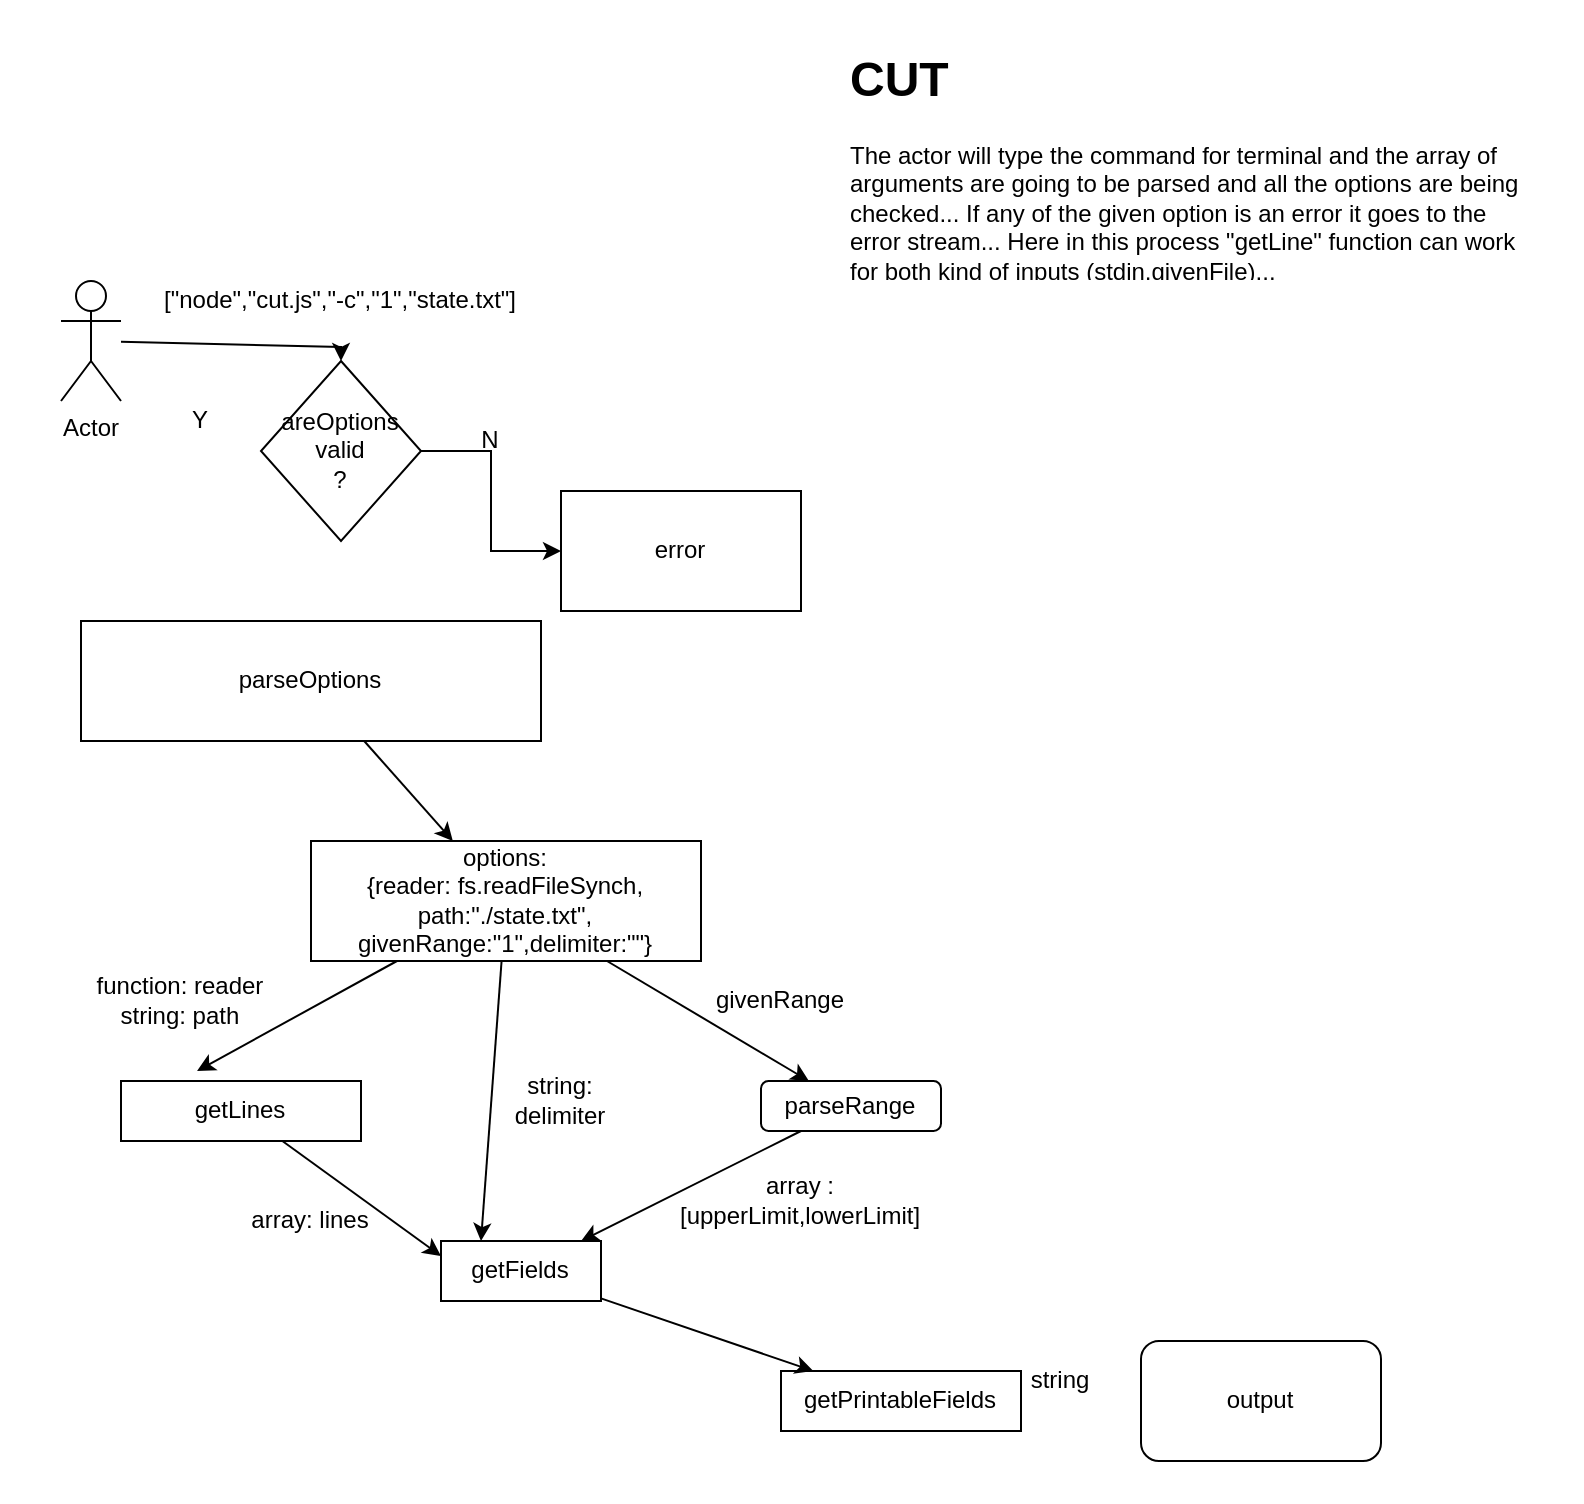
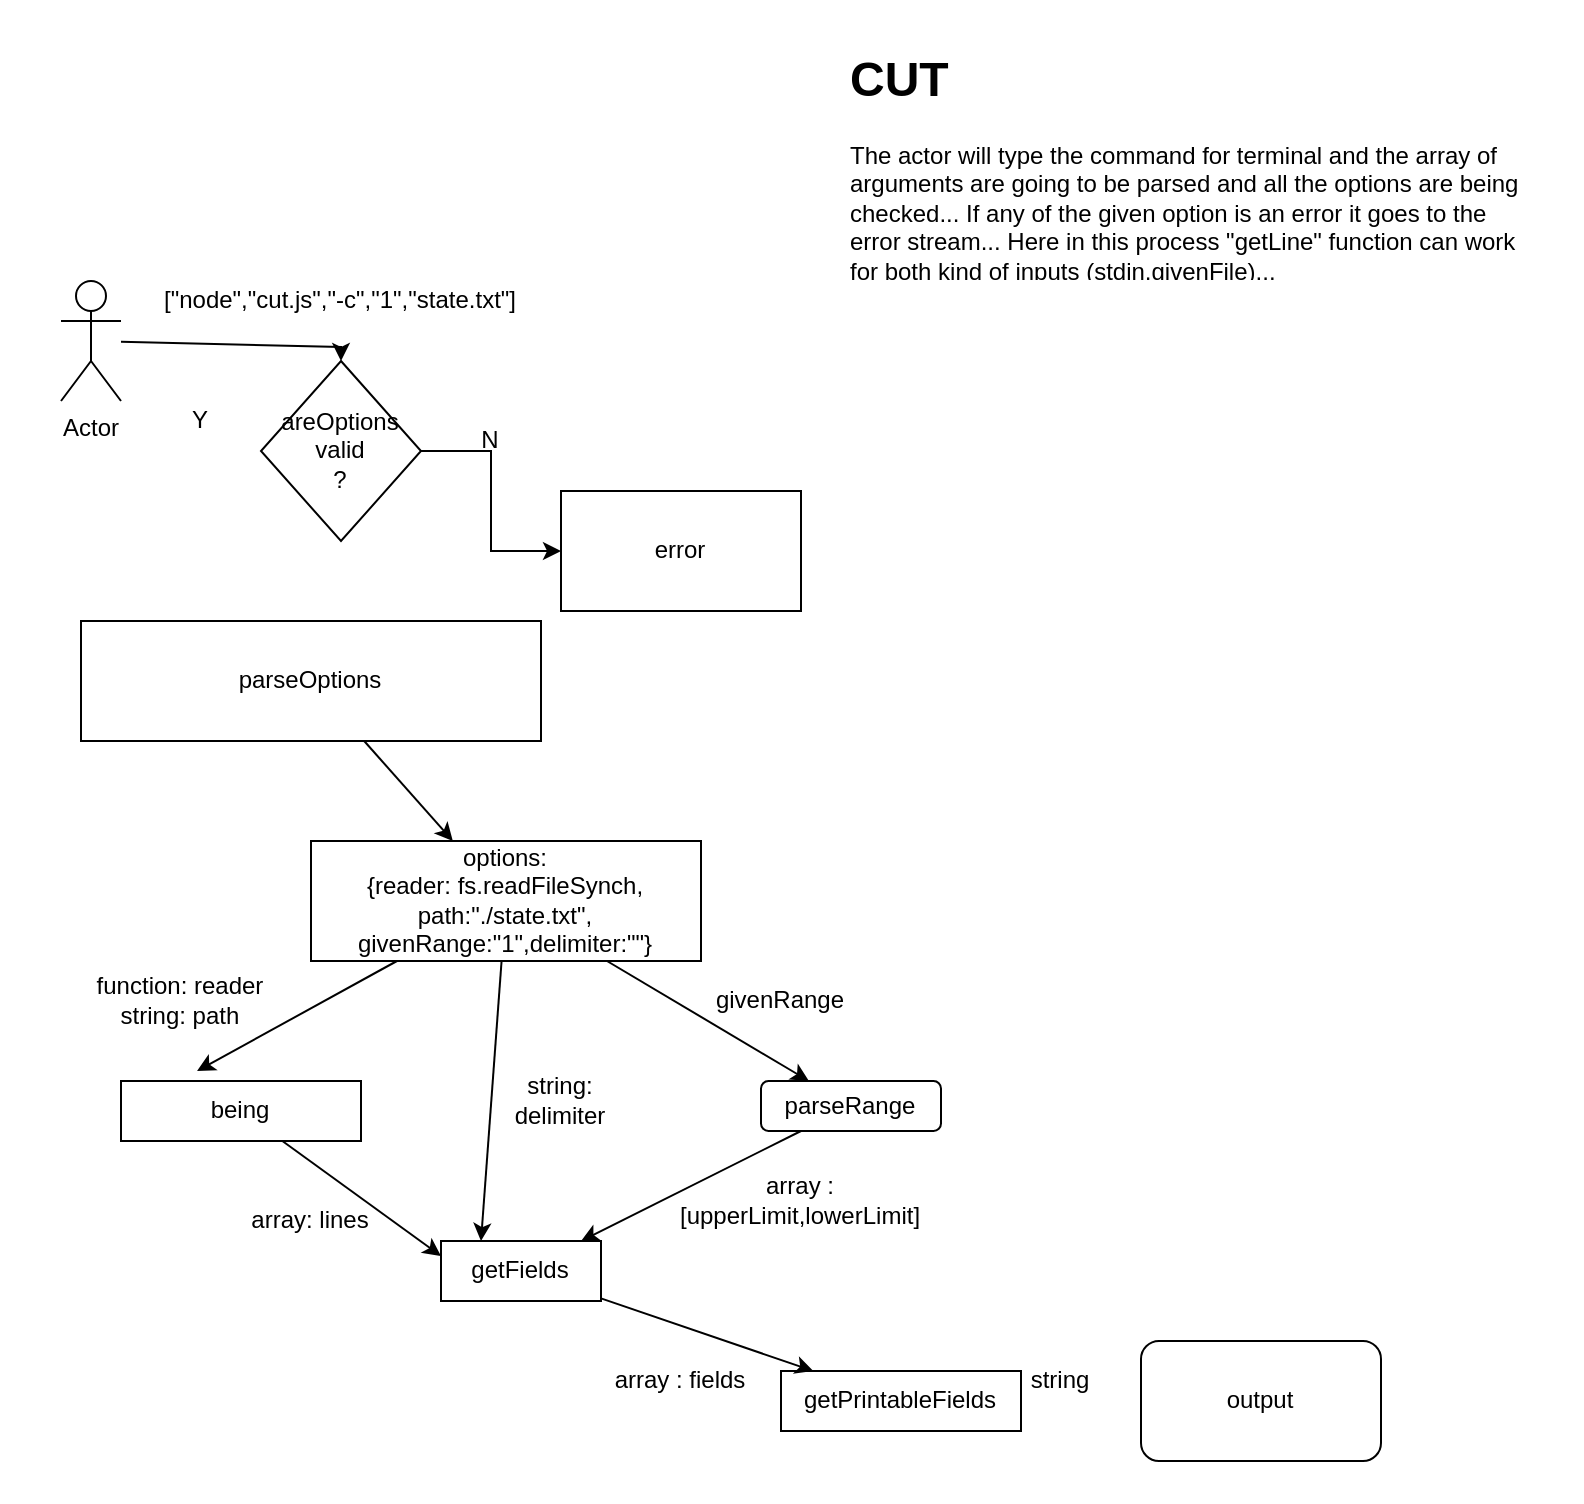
  <mxCell id="0" />
  <mxCell id="1" parent="0" />
  <mxCell id="2" value="getPrintableFields" style="rounded=0;whiteSpace=wrap;html=1;" parent="1" vertex="1"><mxGeometry x="390" y="685" width="120" height="30" as="geometry" /></mxCell>
  <mxCell id="3" value="output" style="rounded=1;whiteSpace=wrap;html=1;" parent="1" vertex="1"><mxGeometry x="570" y="670" width="120" height="60" as="geometry" /></mxCell>
  <mxCell id="4" value="string" style="text;html=1;strokeColor=none;fillColor=none;align=center;verticalAlign=middle;whiteSpace=wrap;rounded=0;" parent="1" vertex="1"><mxGeometry x="510" y="680" width="40" height="20" as="geometry" /></mxCell>
  <mxCell id="5" value="" style="edgeStyle=none;rounded=0;orthogonalLoop=1;jettySize=auto;html=1;" parent="1" source="6" target="2" edge="1"><mxGeometry relative="1" as="geometry" /></mxCell>
  <mxCell id="6" value="getFields" style="rounded=0;whiteSpace=wrap;html=1;" parent="1" vertex="1"><mxGeometry x="220" y="620" width="80" height="30" as="geometry" /></mxCell>
+ <mxCell id="7" value="array : fields" style="text;html=1;strokeColor=none;fillColor=none;align=center;verticalAlign=middle;whiteSpace=wrap;rounded=0;" parent="1" vertex="1"><mxGeometry x="300" y="680" width="80" height="20" as="geometry" /></mxCell>
  <mxCell id="8" style="edgeStyle=none;rounded=0;orthogonalLoop=1;jettySize=auto;html=1;entryX=0;entryY=0.25;entryDx=0;entryDy=0;" parent="1" source="9" target="6" edge="1"><mxGeometry relative="1" as="geometry" /></mxCell>
- <mxCell id="9" value="getLines" style="rounded=0;whiteSpace=wrap;html=1;" parent="1" vertex="1"><mxGeometry x="60" y="540" width="120" height="30" as="geometry" /></mxCell>
+ <mxCell id="9" value="being" style="rounded=0;whiteSpace=wrap;html=1;" parent="1" vertex="1"><mxGeometry x="60" y="540" width="120" height="30" as="geometry" /></mxCell>
  <mxCell id="10" value="array: lines" style="text;html=1;strokeColor=none;fillColor=none;align=center;verticalAlign=middle;whiteSpace=wrap;rounded=0;" parent="1" vertex="1"><mxGeometry x="120" y="600" width="70" height="20" as="geometry" /></mxCell>
  <mxCell id="11" value="" style="edgeStyle=none;rounded=0;orthogonalLoop=1;jettySize=auto;html=1;" parent="1" source="12" target="6" edge="1"><mxGeometry relative="1" as="geometry" /></mxCell>
  <mxCell id="12" value="parseRange" style="whiteSpace=wrap;html=1;rounded=1;" parent="1" vertex="1"><mxGeometry x="380" y="540" width="90" height="25" as="geometry" /></mxCell>
  <mxCell id="13" style="edgeStyle=none;rounded=0;orthogonalLoop=1;jettySize=auto;html=1;exitX=1;exitY=1;exitDx=0;exitDy=0;" parent="1" source="12" target="12" edge="1"><mxGeometry relative="1" as="geometry" /></mxCell>
  <mxCell id="14" style="edgeStyle=none;rounded=0;orthogonalLoop=1;jettySize=auto;html=1;exitX=0.5;exitY=1;exitDx=0;exitDy=0;" parent="1" source="12" target="12" edge="1"><mxGeometry relative="1" as="geometry" /></mxCell>
  <mxCell id="15" value="array : [upperLimit,lowerLimit]" style="text;html=1;strokeColor=none;fillColor=none;align=center;verticalAlign=middle;whiteSpace=wrap;rounded=0;" parent="1" vertex="1"><mxGeometry x="380" y="590" width="40" height="20" as="geometry" /></mxCell>
  <mxCell id="16" value="" style="edgeStyle=none;rounded=0;orthogonalLoop=1;jettySize=auto;html=1;" parent="1" source="17" target="21" edge="1"><mxGeometry relative="1" as="geometry" /></mxCell>
  <mxCell id="17" value="parseOptions" style="rounded=0;whiteSpace=wrap;html=1;" parent="1" vertex="1"><mxGeometry x="40" y="310" width="230" height="60" as="geometry" /></mxCell>
  <mxCell id="18" value="" style="edgeStyle=none;rounded=0;orthogonalLoop=1;jettySize=auto;html=1;" parent="1" source="21" target="12" edge="1"><mxGeometry relative="1" as="geometry" /></mxCell>
  <mxCell id="19" value="" style="edgeStyle=none;rounded=0;orthogonalLoop=1;jettySize=auto;html=1;entryX=0.317;entryY=-0.167;entryDx=0;entryDy=0;entryPerimeter=0;" parent="1" source="21" target="9" edge="1"><mxGeometry relative="1" as="geometry" /></mxCell>
  <mxCell id="20" value="" style="edgeStyle=none;rounded=0;orthogonalLoop=1;jettySize=auto;html=1;entryX=0.25;entryY=0;entryDx=0;entryDy=0;" parent="1" source="21" target="6" edge="1"><mxGeometry relative="1" as="geometry" /></mxCell>
  <mxCell id="21" value="options:&lt;br&gt;{reader: fs.readFileSynch, path:&quot;./state.txt&quot;, givenRange:&quot;1&quot;,delimiter:&quot;&quot;}" style="rounded=0;whiteSpace=wrap;html=1;" parent="1" vertex="1"><mxGeometry x="155" y="420" width="195" height="60" as="geometry" /></mxCell>
  <mxCell id="22" value="function: reader&lt;br&gt;string: path" style="text;html=1;strokeColor=none;fillColor=none;align=center;verticalAlign=middle;whiteSpace=wrap;rounded=0;" parent="1" vertex="1"><mxGeometry x="20" y="490" width="140" height="20" as="geometry" /></mxCell>
  <mxCell id="23" value="givenRange" style="text;html=1;strokeColor=none;fillColor=none;align=center;verticalAlign=middle;whiteSpace=wrap;rounded=0;" parent="1" vertex="1"><mxGeometry x="370" y="490" width="40" height="20" as="geometry" /></mxCell>
  <mxCell id="24" value="string: delimiter" style="text;html=1;strokeColor=none;fillColor=none;align=center;verticalAlign=middle;whiteSpace=wrap;rounded=0;" parent="1" vertex="1"><mxGeometry x="260" y="540" width="40" height="20" as="geometry" /></mxCell>
  <mxCell id="25" value="" style="edgeStyle=none;rounded=0;orthogonalLoop=1;jettySize=auto;html=1;entryX=0.5;entryY=0;entryDx=0;entryDy=0;" parent="1" source="26" target="30" edge="1"><mxGeometry relative="1" as="geometry"><mxPoint x="150" y="190" as="targetPoint" /><Array as="points"><mxPoint x="170" y="173" /></Array></mxGeometry></mxCell>
  <mxCell id="26" value="Actor" style="shape=umlActor;verticalLabelPosition=bottom;labelBackgroundColor=#ffffff;verticalAlign=top;html=1;outlineConnect=0;" parent="1" vertex="1"><mxGeometry x="30" y="140" width="30" height="60" as="geometry" /></mxCell>
  <mxCell id="27" value="[&quot;node&quot;,&quot;cut.js&quot;,&quot;-c&quot;,&quot;1&quot;,&quot;state.txt&quot;]" style="text;html=1;strokeColor=none;fillColor=none;align=center;verticalAlign=middle;whiteSpace=wrap;rounded=0;" parent="1" vertex="1"><mxGeometry x="75" y="140" width="190" height="20" as="geometry" /></mxCell>
  <mxCell id="28" value="&lt;h1&gt;CUT&lt;/h1&gt;&lt;p&gt;The actor will type the command for terminal and the array of arguments are going to be parsed and all the options are being checked... If any of the given option is an error it goes to the error stream... Here in this process &quot;getLine&quot; function can work for both kind of inputs (stdin,givenFile)...&amp;nbsp;&lt;/p&gt;" style="text;html=1;strokeColor=none;fillColor=none;spacing=5;spacingTop=-20;whiteSpace=wrap;overflow=hidden;rounded=0;" vertex="1" parent="1"><mxGeometry x="420" y="20" width="350" height="120" as="geometry" /></mxCell>
  <mxCell id="29" value="" style="edgeStyle=orthogonalEdgeStyle;rounded=0;orthogonalLoop=1;jettySize=auto;html=1;" edge="1" parent="1" source="30" target="33"><mxGeometry relative="1" as="geometry" /></mxCell>
  <mxCell id="30" value="areOptions valid&lt;br&gt;?" style="rhombus;whiteSpace=wrap;html=1;" vertex="1" parent="1"><mxGeometry x="130" y="180" width="80" height="90" as="geometry" /></mxCell>
  <mxCell id="31" value="Y" style="text;html=1;strokeColor=none;fillColor=none;align=center;verticalAlign=middle;whiteSpace=wrap;rounded=0;" vertex="1" parent="1"><mxGeometry x="80" y="200" width="40" height="20" as="geometry" /></mxCell>
  <mxCell id="32" value="N" style="text;html=1;strokeColor=none;fillColor=none;align=center;verticalAlign=middle;whiteSpace=wrap;rounded=0;" vertex="1" parent="1"><mxGeometry x="225" y="210" width="40" height="20" as="geometry" /></mxCell>
  <mxCell id="33" value="error" style="rounded=0;whiteSpace=wrap;html=1;" vertex="1" parent="1"><mxGeometry x="280" y="245" width="120" height="60" as="geometry" /></mxCell>
